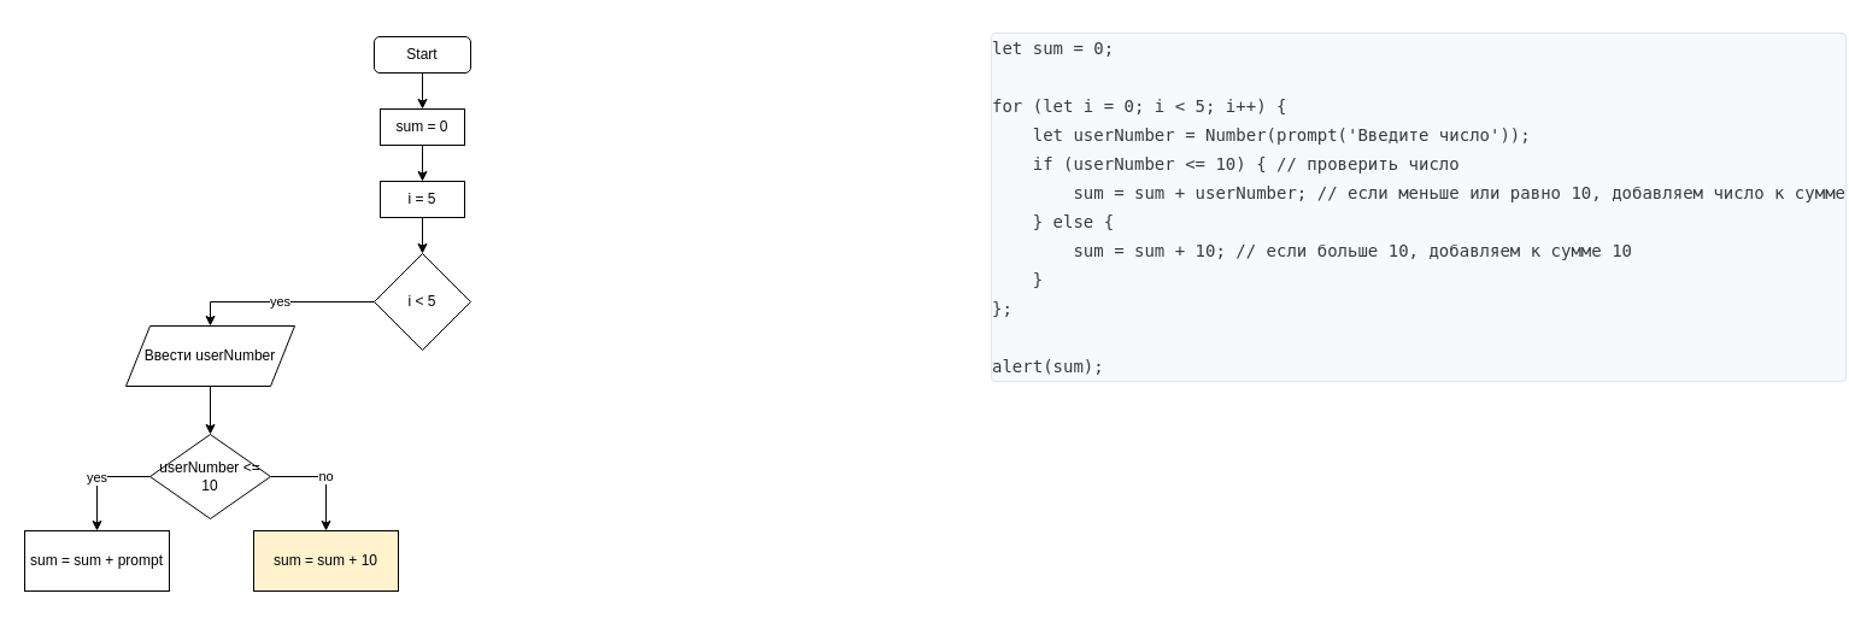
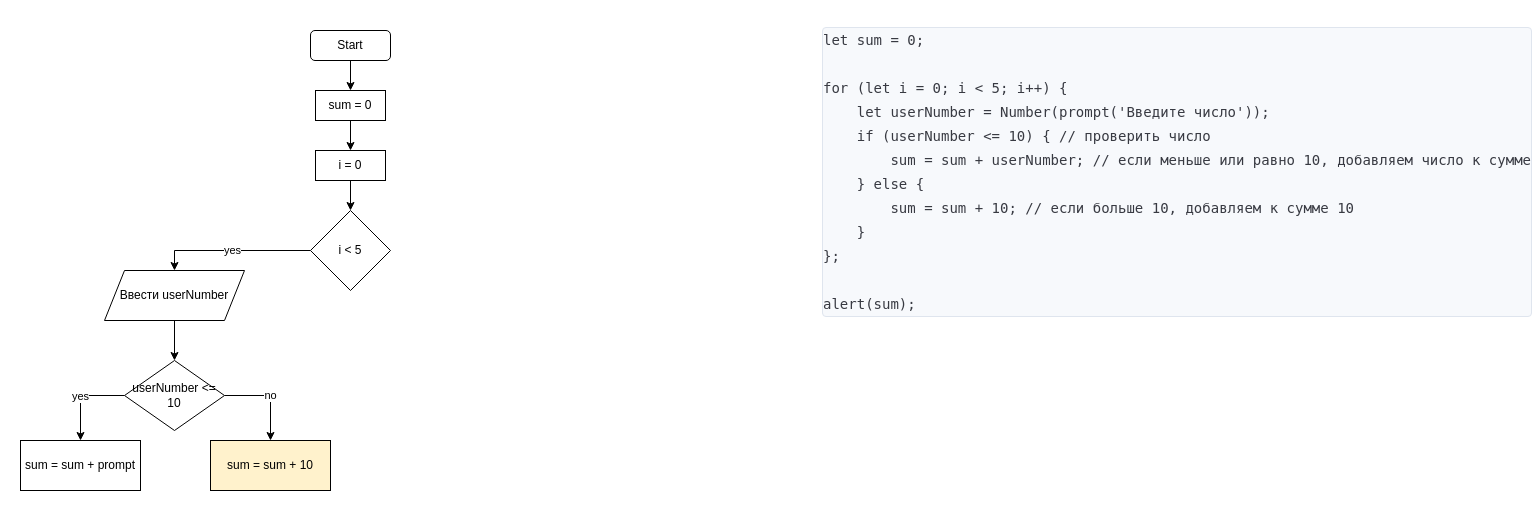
  <mxCell id="0" />
  <mxCell id="1" parent="0" />
  <mxCell id="2" value="&lt;pre class=&quot;plaintext code-block code-block_theme_light&quot; style=&quot;position: relative ; display: block ; overflow-x: auto ; box-sizing: inherit ; border: 1px solid rgb(223 , 229 , 238) ; border-radius: 4px ; color: rgb(56 , 58 , 66) ; background: rgb(247 , 249 , 252) ; margin: 0 ; font-size: 18px ; font-style: normal ; font-weight: 400 ; letter-spacing: normal ; text-indent: 0px ; text-transform: none ; word-spacing: 0px&quot;&gt;&lt;code class=&quot;code-block__code plaintext&quot; style=&quot;word-break: break-word; font-size: 14px; line-height: 24px; box-sizing: inherit; background: none; padding: 0px;&quot;&gt;let sum = 0;&#10;&#10;for (let i = 0; i &amp;lt; 5; i++) {&#10;    let userNumber = Number(prompt('Введите число'));&#10;    if (userNumber &amp;lt;= 10) { // проверить число&#10;        sum = sum + userNumber; // если меньше или равно 10, добавляем число к сумме&#10;    } else {&#10;        sum = sum + 10; // если больше 10, добавляем к сумме 10&#10;    }&#10;};&#10;&#10;alert(sum);&lt;/code&gt;&lt;/pre&gt;" style="text;whiteSpace=wrap;html=1;" vertex="1" parent="1"><mxGeometry x="820" y="20" width="650" height="350" as="geometry" /></mxCell>
  <mxCell id="3" style="edgeStyle=orthogonalEdgeStyle;rounded=0;orthogonalLoop=1;jettySize=auto;html=1;exitX=0.5;exitY=1;exitDx=0;exitDy=0;entryX=0.5;entryY=0;entryDx=0;entryDy=0;" edge="1" parent="1" source="4" target="6"><mxGeometry relative="1" as="geometry" /></mxCell>
  <mxCell id="4" value="Start" style="rounded=1;whiteSpace=wrap;html=1;" vertex="1" parent="1"><mxGeometry x="310" y="30" width="80" height="30" as="geometry" /></mxCell>
  <mxCell id="5" style="edgeStyle=orthogonalEdgeStyle;rounded=0;orthogonalLoop=1;jettySize=auto;html=1;exitX=0.5;exitY=1;exitDx=0;exitDy=0;entryX=0.5;entryY=0;entryDx=0;entryDy=0;" edge="1" parent="1" source="6" target="8"><mxGeometry relative="1" as="geometry" /></mxCell>
  <mxCell id="6" value="sum = 0" style="rounded=0;whiteSpace=wrap;html=1;" vertex="1" parent="1"><mxGeometry x="315" y="90" width="70" height="30" as="geometry" /></mxCell>
  <mxCell id="7" style="edgeStyle=orthogonalEdgeStyle;rounded=0;orthogonalLoop=1;jettySize=auto;html=1;exitX=0.5;exitY=1;exitDx=0;exitDy=0;entryX=0.5;entryY=0;entryDx=0;entryDy=0;" edge="1" parent="1" source="8" target="10"><mxGeometry relative="1" as="geometry" /></mxCell>
- <mxCell id="8" value="i = 5" style="rounded=0;whiteSpace=wrap;html=1;" vertex="1" parent="1"><mxGeometry x="315" y="150" width="70" height="30" as="geometry" /></mxCell>
+ <mxCell id="8" value="i = 0" style="rounded=0;whiteSpace=wrap;html=1;" vertex="1" parent="1"><mxGeometry x="315" y="150" width="70" height="30" as="geometry" /></mxCell>
  <mxCell id="9" value="yes" style="edgeStyle=orthogonalEdgeStyle;rounded=0;orthogonalLoop=1;jettySize=auto;html=1;exitX=0;exitY=0.5;exitDx=0;exitDy=0;entryX=0.5;entryY=0;entryDx=0;entryDy=0;" edge="1" parent="1" source="10" target="12"><mxGeometry relative="1" as="geometry" /></mxCell>
  <mxCell id="10" value="i &amp;lt; 5" style="rhombus;whiteSpace=wrap;html=1;" vertex="1" parent="1"><mxGeometry x="310" y="210" width="80" height="80" as="geometry" /></mxCell>
  <mxCell id="11" style="edgeStyle=orthogonalEdgeStyle;rounded=0;orthogonalLoop=1;jettySize=auto;html=1;exitX=0.5;exitY=1;exitDx=0;exitDy=0;entryX=0.5;entryY=0;entryDx=0;entryDy=0;" edge="1" parent="1" source="12" target="15"><mxGeometry relative="1" as="geometry" /></mxCell>
  <mxCell id="12" value="Ввести userNumber" style="shape=parallelogram;perimeter=parallelogramPerimeter;whiteSpace=wrap;html=1;fixedSize=1;" vertex="1" parent="1"><mxGeometry x="104" y="270" width="140" height="50" as="geometry" /></mxCell>
  <mxCell id="13" value="yes" style="edgeStyle=orthogonalEdgeStyle;rounded=0;orthogonalLoop=1;jettySize=auto;html=1;exitX=0;exitY=0.5;exitDx=0;exitDy=0;entryX=0.5;entryY=0;entryDx=0;entryDy=0;" edge="1" parent="1" source="15" target="16"><mxGeometry relative="1" as="geometry" /></mxCell>
  <mxCell id="14" value="no" style="edgeStyle=orthogonalEdgeStyle;rounded=0;orthogonalLoop=1;jettySize=auto;html=1;exitX=1;exitY=0.5;exitDx=0;exitDy=0;entryX=0.5;entryY=0;entryDx=0;entryDy=0;" edge="1" parent="1" source="15" target="17"><mxGeometry relative="1" as="geometry" /></mxCell>
  <mxCell id="15" value="userNumber &amp;lt;= 10" style="rhombus;whiteSpace=wrap;html=1;" vertex="1" parent="1"><mxGeometry x="124" y="360" width="100" height="70" as="geometry" /></mxCell>
  <mxCell id="16" value="sum = sum + prompt" style="rounded=0;whiteSpace=wrap;html=1;" vertex="1" parent="1"><mxGeometry x="20" y="440" width="120" height="50" as="geometry" /></mxCell>
  <mxCell id="17" value="sum = sum + 10" style="rounded=0;whiteSpace=wrap;html=1;fillColor=#fff2cc;" vertex="1" parent="1"><mxGeometry x="210" y="440" width="120" height="50" as="geometry" /></mxCell>
